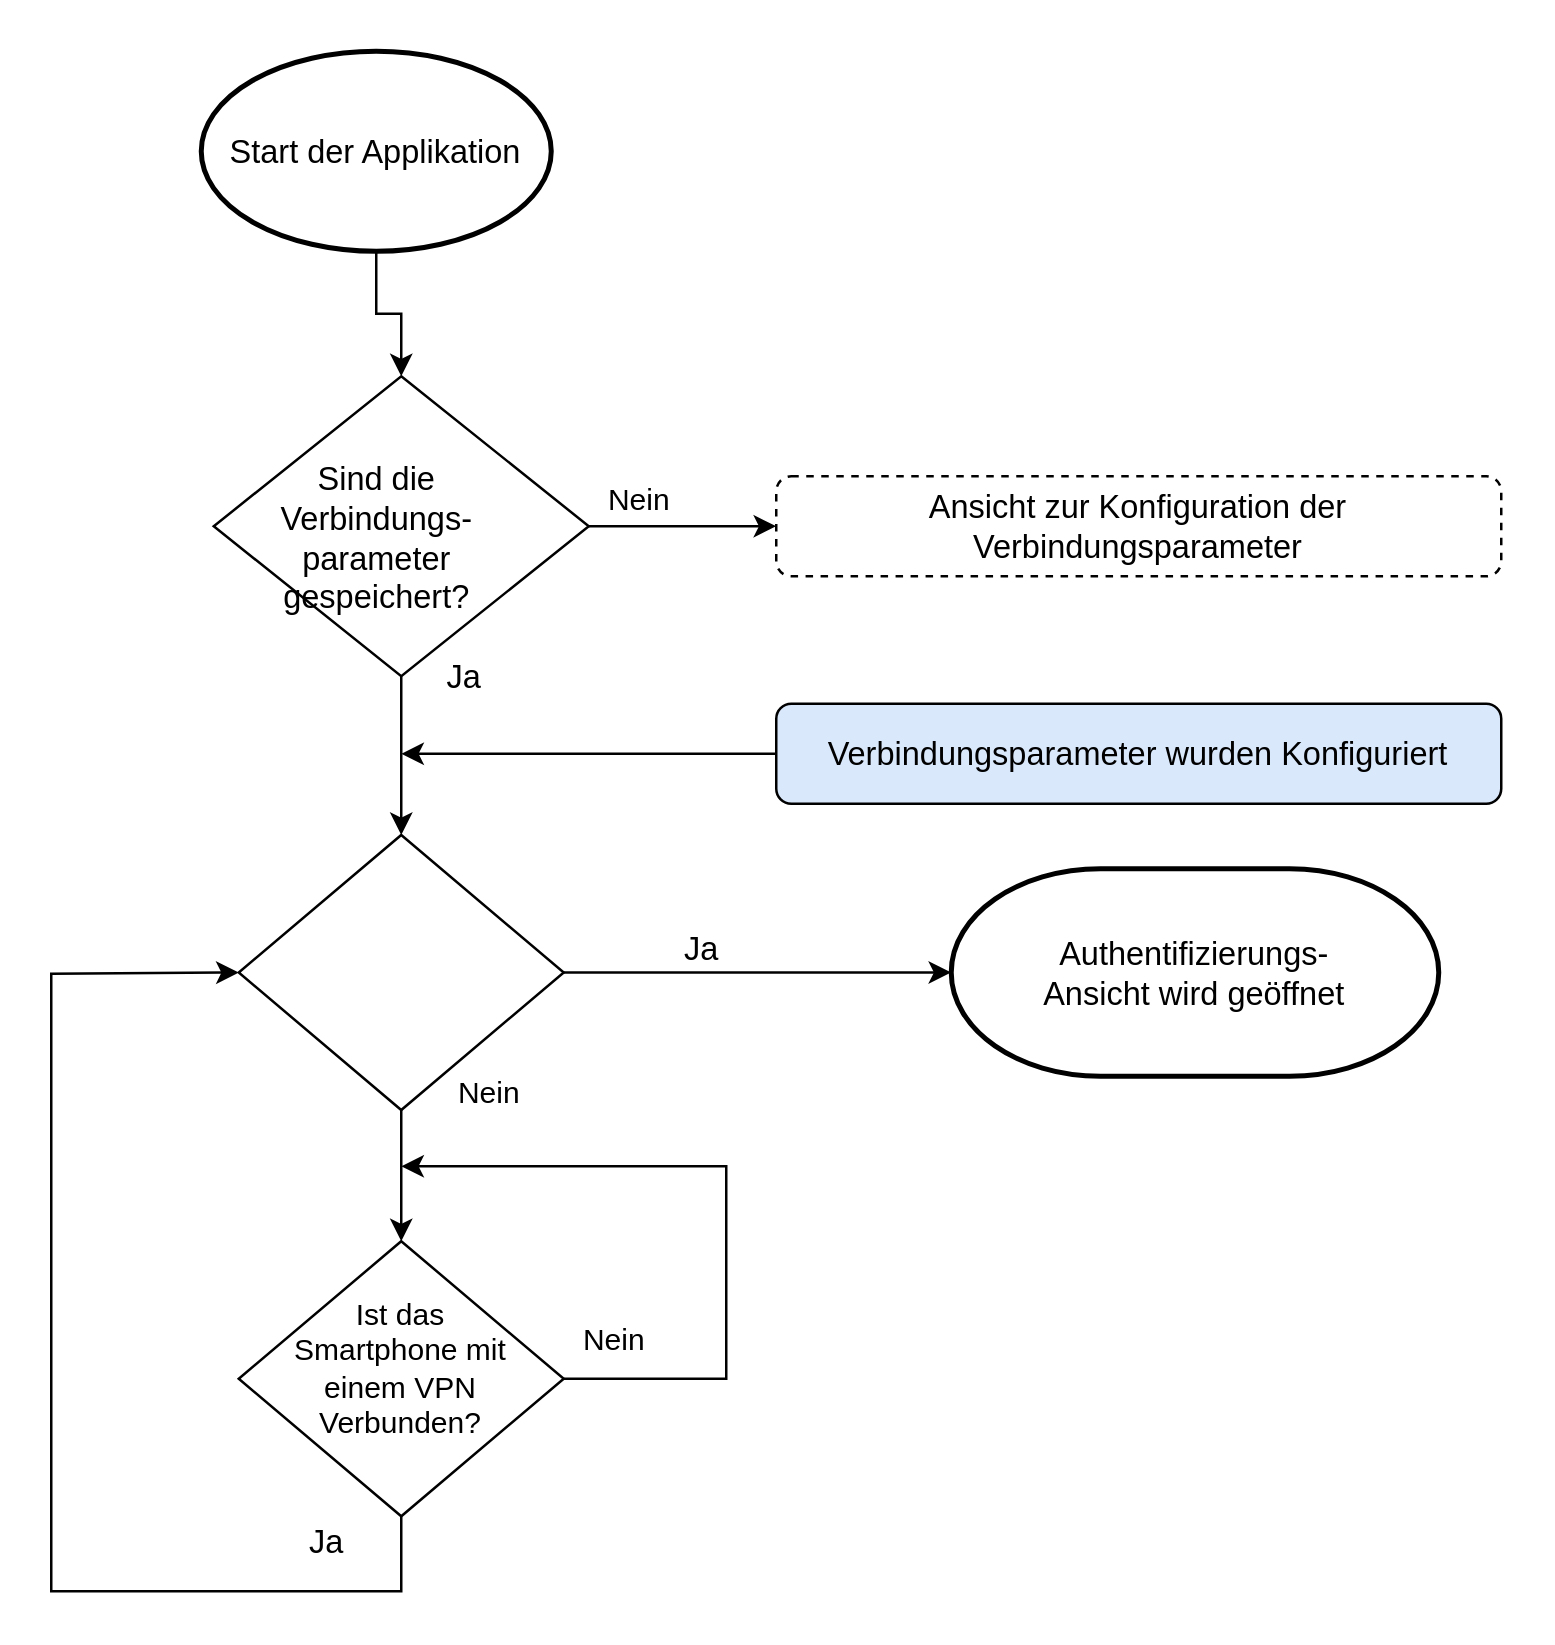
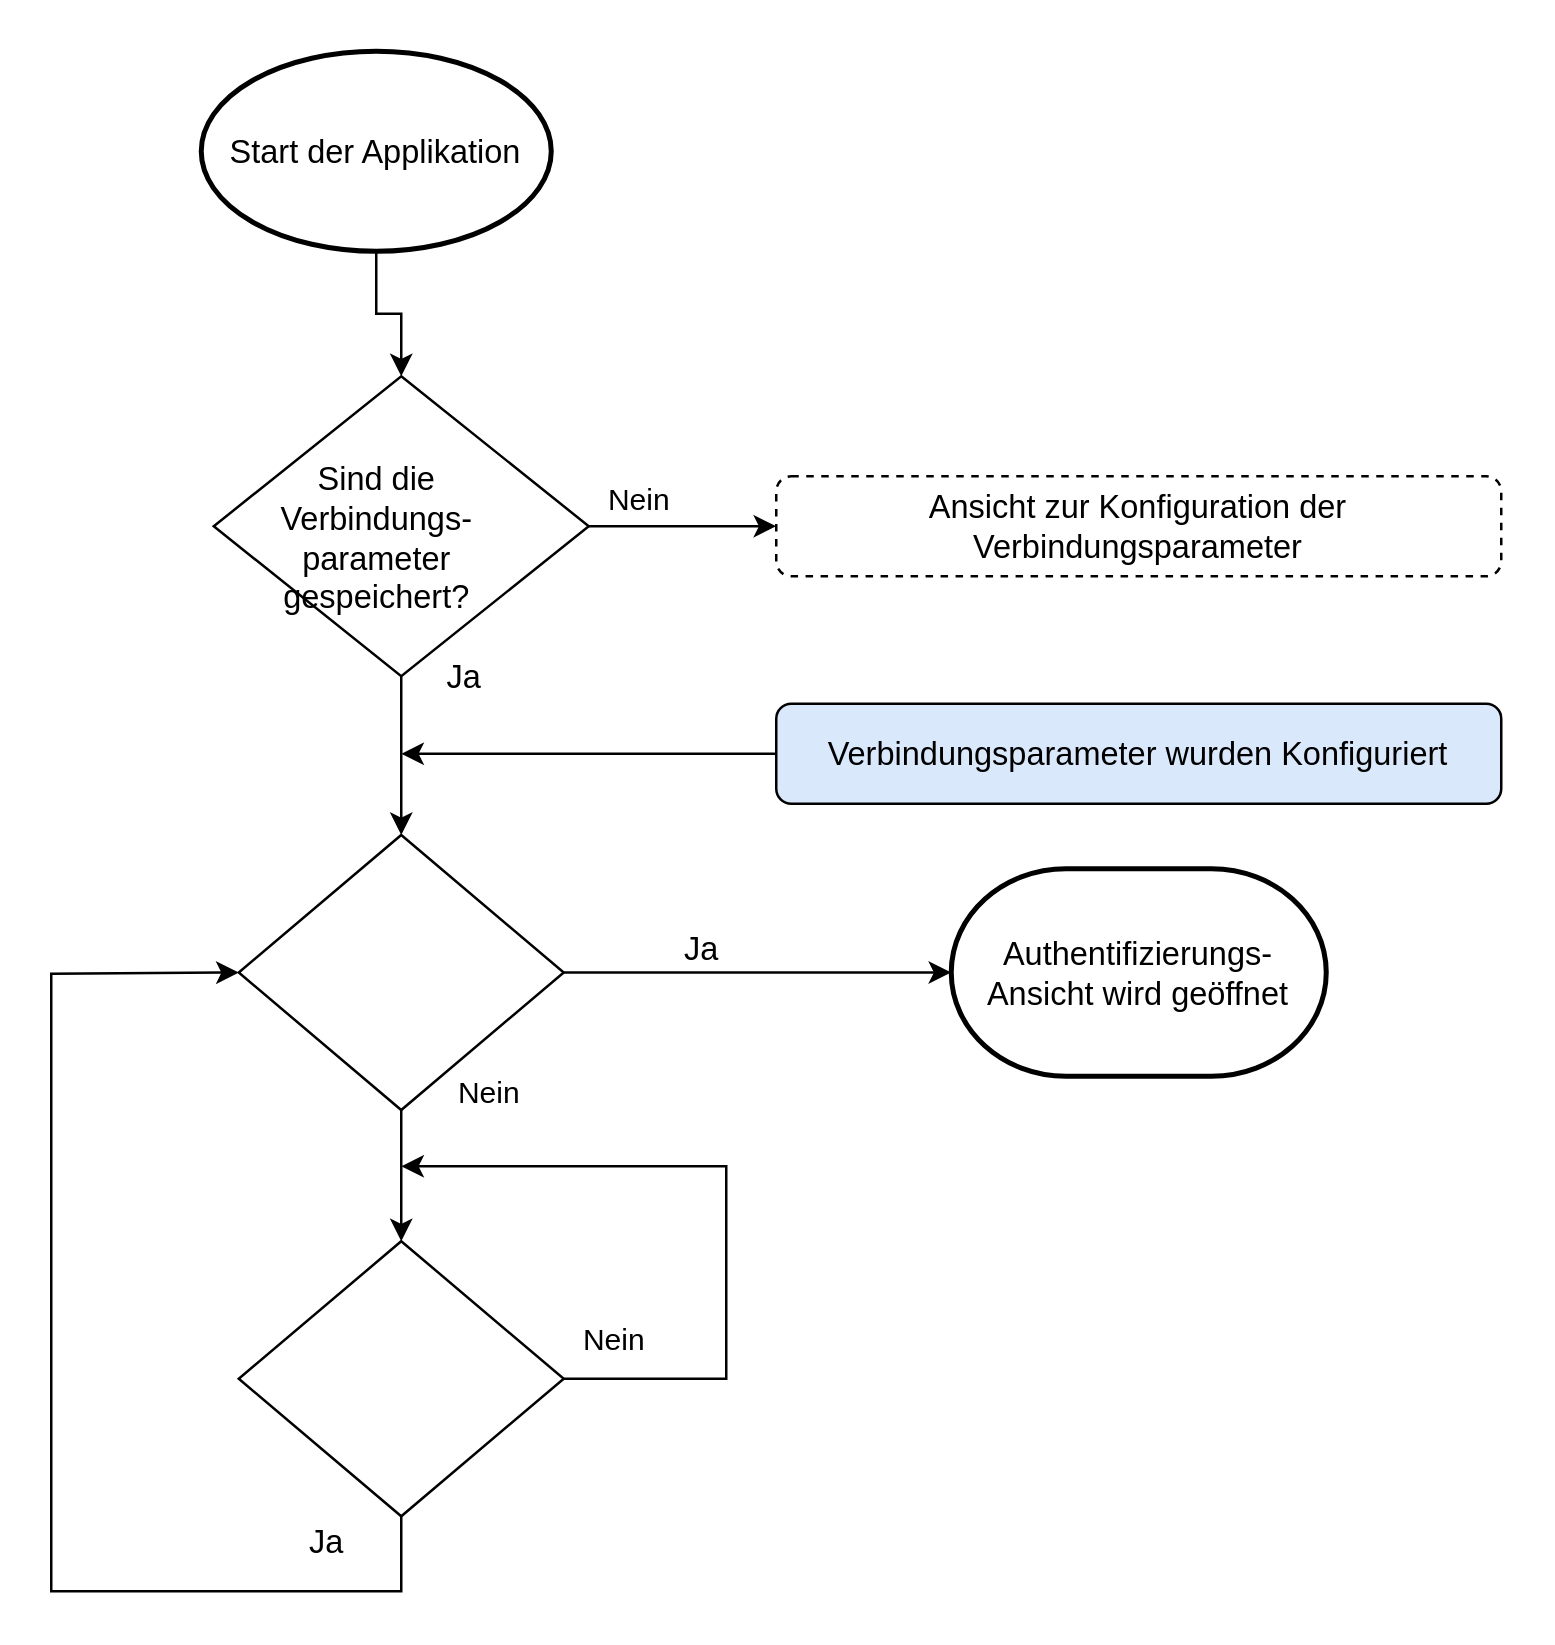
  <mxCell id="0" />
  <mxCell id="1" parent="0" />
  <mxCell id="2" value="" style="edgeStyle=orthogonalEdgeStyle;rounded=0;orthogonalLoop=1;jettySize=auto;html=1;fontSize=12;entryX=0.5;entryY=0;entryDx=0;entryDy=0;exitX=0.5;exitY=1;exitDx=0;exitDy=0;exitPerimeter=0;" edge="1" parent="1" source="24" target="4"><mxGeometry relative="1" as="geometry"><mxPoint x="160" y="100" as="sourcePoint" /></mxGeometry></mxCell>
  <mxCell id="3" value="" style="edgeStyle=orthogonalEdgeStyle;rounded=0;orthogonalLoop=1;jettySize=auto;html=1;fontSize=12;" edge="1" parent="1" source="4" target="7"><mxGeometry relative="1" as="geometry" /></mxCell>
  <mxCell id="4" value="" style="rhombus;whiteSpace=wrap;html=1;shadow=0;fontFamily=Helvetica;fontSize=12;align=center;strokeWidth=1;spacing=6;spacingTop=-4;" parent="1" vertex="1"><mxGeometry x="85" y="150" width="150" height="120" as="geometry" /></mxCell>
  <mxCell id="5" value="&lt;font style=&quot;font-size: 13px&quot;&gt;Ansicht zur Konfiguration der Verbindungsparameter&lt;/font&gt;" style="rounded=1;whiteSpace=wrap;html=1;fontSize=12;glass=0;strokeWidth=1;shadow=0;dashed=1;" parent="1" vertex="1"><mxGeometry x="310" y="190" width="290" height="40" as="geometry" /></mxCell>
  <mxCell id="6" value="" style="edgeStyle=orthogonalEdgeStyle;rounded=0;orthogonalLoop=1;jettySize=auto;html=1;fontSize=13;" edge="1" parent="1" source="7" target="10"><mxGeometry relative="1" as="geometry" /></mxCell>
  <mxCell id="7" value="" style="rhombus;whiteSpace=wrap;html=1;shadow=0;fontFamily=Helvetica;fontSize=12;align=center;strokeWidth=1;spacing=6;spacingTop=-4;" parent="1" vertex="1"><mxGeometry x="95" y="333.5" width="130" height="110" as="geometry" /></mxCell>
  <mxCell id="8" value="" style="edgeStyle=orthogonalEdgeStyle;rounded=0;orthogonalLoop=1;jettySize=auto;html=1;fontSize=12;entryX=0;entryY=0.5;entryDx=0;entryDy=0;exitX=1;exitY=0.5;exitDx=0;exitDy=0;entryPerimeter=0;" edge="1" parent="1" source="7" target="23"><mxGeometry relative="1" as="geometry"><mxPoint x="230" y="390" as="sourcePoint" /><mxPoint x="385" y="388.5" as="targetPoint" /></mxGeometry></mxCell>
  <mxCell id="9" value="&lt;font style=&quot;font-size: 13px&quot;&gt;Verbindungsparameter wurden Konfiguriert&lt;br&gt;&lt;/font&gt;" style="rounded=1;whiteSpace=wrap;html=1;fontSize=12;glass=0;strokeWidth=1;shadow=0;fillColor=#dae8fc;" vertex="1" parent="1"><mxGeometry x="310" y="281" width="290" height="40" as="geometry" /></mxCell>
  <mxCell id="10" value="" style="rhombus;whiteSpace=wrap;html=1;shadow=0;fontFamily=Helvetica;fontSize=12;align=center;strokeWidth=1;spacing=6;spacingTop=-4;" vertex="1" parent="1"><mxGeometry x="95" y="496" width="130" height="110" as="geometry" /></mxCell>
- <mxCell id="11" value="&lt;font style=&quot;font-size: 12px&quot;&gt;Ist das Smartphone mit einem VPN Verbunden?&lt;/font&gt;" style="text;html=1;strokeColor=none;fillColor=none;align=center;verticalAlign=middle;whiteSpace=wrap;rounded=0;fontSize=11;" vertex="1" parent="1"><mxGeometry x="115" y="522" width="90" height="50" as="geometry" /></mxCell>
  <mxCell id="12" value="" style="edgeStyle=orthogonalEdgeStyle;rounded=0;orthogonalLoop=1;jettySize=auto;html=1;fontSize=12;exitX=1;exitY=0.5;exitDx=0;exitDy=0;" edge="1" parent="1" source="4" target="5"><mxGeometry relative="1" as="geometry" /></mxCell>
  <mxCell id="13" value="&lt;div&gt;Nein&lt;/div&gt;" style="text;html=1;align=center;verticalAlign=middle;resizable=0;points=[];autosize=1;strokeColor=none;fillColor=none;fontSize=12;" vertex="1" parent="1"><mxGeometry x="225" y="526" width="40" height="20" as="geometry" /></mxCell>
  <mxCell id="14" value="" style="endArrow=classic;html=1;rounded=0;fontSize=12;exitX=1;exitY=0.5;exitDx=0;exitDy=0;endFill=1;startArrow=none;startFill=0;" edge="1" parent="1" source="10"><mxGeometry width="50" height="50" relative="1" as="geometry"><mxPoint x="320" y="546" as="sourcePoint" /><mxPoint x="160" y="466" as="targetPoint" /><Array as="points"><mxPoint x="290" y="551" /><mxPoint x="290" y="466" /></Array></mxGeometry></mxCell>
  <mxCell id="15" value="&lt;div&gt;Nein&lt;/div&gt;" style="text;html=1;align=center;verticalAlign=middle;resizable=0;points=[];autosize=1;strokeColor=none;fillColor=none;fontSize=12;" vertex="1" parent="1"><mxGeometry x="175" y="427" width="40" height="20" as="geometry" /></mxCell>
  <mxCell id="16" value="&lt;div&gt;Nein&lt;/div&gt;" style="text;html=1;align=center;verticalAlign=middle;resizable=0;points=[];autosize=1;strokeColor=none;fillColor=none;fontSize=12;" vertex="1" parent="1"><mxGeometry x="235" y="190" width="40" height="20" as="geometry" /></mxCell>
  <mxCell id="17" value="&lt;font style=&quot;font-size: 13px&quot;&gt;Ja&lt;/font&gt;" style="text;html=1;align=center;verticalAlign=middle;resizable=0;points=[];autosize=1;strokeColor=none;fillColor=none;fontSize=12;" vertex="1" parent="1"><mxGeometry x="170" y="260" width="30" height="20" as="geometry" /></mxCell>
  <mxCell id="18" value="&lt;font style=&quot;font-size: 13px&quot;&gt;Ja&lt;/font&gt;" style="text;html=1;align=center;verticalAlign=middle;resizable=0;points=[];autosize=1;strokeColor=none;fillColor=none;fontSize=12;" vertex="1" parent="1"><mxGeometry x="265" y="368.5" width="30" height="20" as="geometry" /></mxCell>
  <mxCell id="19" value="&lt;font style=&quot;font-size: 13px&quot;&gt;Ja&lt;/font&gt;" style="text;html=1;align=center;verticalAlign=middle;resizable=0;points=[];autosize=1;strokeColor=none;fillColor=none;fontSize=12;" vertex="1" parent="1"><mxGeometry x="115" y="606" width="30" height="20" as="geometry" /></mxCell>
  <mxCell id="20" value="" style="endArrow=classic;html=1;rounded=0;fontSize=12;exitX=0.5;exitY=1;exitDx=0;exitDy=0;entryX=0;entryY=0.5;entryDx=0;entryDy=0;" edge="1" parent="1" source="10" target="7"><mxGeometry width="50" height="50" relative="1" as="geometry"><mxPoint x="410" y="556" as="sourcePoint" /><mxPoint x="460" y="506" as="targetPoint" /><Array as="points"><mxPoint x="160" y="636" /><mxPoint x="20" y="636" /><mxPoint x="20" y="389" /></Array></mxGeometry></mxCell>
  <mxCell id="21" value="" style="endArrow=classic;html=1;rounded=0;fontSize=12;exitX=0;exitY=0.5;exitDx=0;exitDy=0;startArrow=none;startFill=0;endFill=1;" edge="1" parent="1" source="9"><mxGeometry width="50" height="50" relative="1" as="geometry"><mxPoint x="330" y="311" as="sourcePoint" /><mxPoint x="160" y="301" as="targetPoint" /></mxGeometry></mxCell>
  <mxCell id="22" value="&lt;div&gt;Sind die &lt;br&gt;&lt;/div&gt;&lt;div&gt;Verbindungs-&lt;/div&gt;&lt;div&gt;parameter &lt;br&gt;&lt;/div&gt;&lt;div&gt;gespeichert?&lt;/div&gt;" style="text;html=1;align=center;verticalAlign=middle;resizable=0;points=[];autosize=1;strokeColor=none;fillColor=none;fontSize=13;" vertex="1" parent="1"><mxGeometry x="105" y="180" width="90" height="70" as="geometry" /></mxCell>
- <mxCell id="23" value="&lt;div&gt;Authentifizierungs-&lt;/div&gt;&lt;div&gt;Ansicht wird geöffnet&lt;br&gt;&lt;/div&gt;" style="strokeWidth=2;html=1;shape=mxgraph.flowchart.terminator;whiteSpace=wrap;fontSize=13;" vertex="1" parent="1"><mxGeometry x="380" y="347" width="195" height="83" as="geometry" /></mxCell>
+ <mxCell id="23" value="&lt;div&gt;Authentifizierungs-&lt;/div&gt;&lt;div&gt;Ansicht wird geöffnet&lt;br&gt;&lt;/div&gt;" style="strokeWidth=2;html=1;shape=mxgraph.flowchart.terminator;whiteSpace=wrap;fontSize=13;" vertex="1" parent="1"><mxGeometry x="380" y="347" width="150" height="83" as="geometry" /></mxCell>
  <mxCell id="24" value="&lt;font style=&quot;font-size: 13px&quot;&gt;Start der Applikation&lt;/font&gt;" style="strokeWidth=2;html=1;shape=mxgraph.flowchart.start_2;whiteSpace=wrap;fontSize=13;" vertex="1" parent="1"><mxGeometry x="80" y="20" width="140" height="80" as="geometry" /></mxCell>
